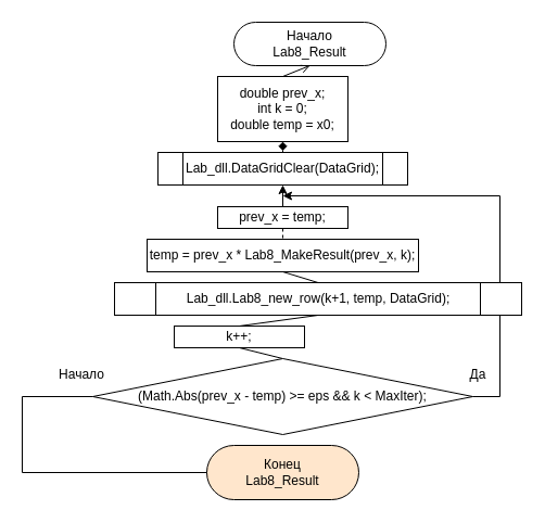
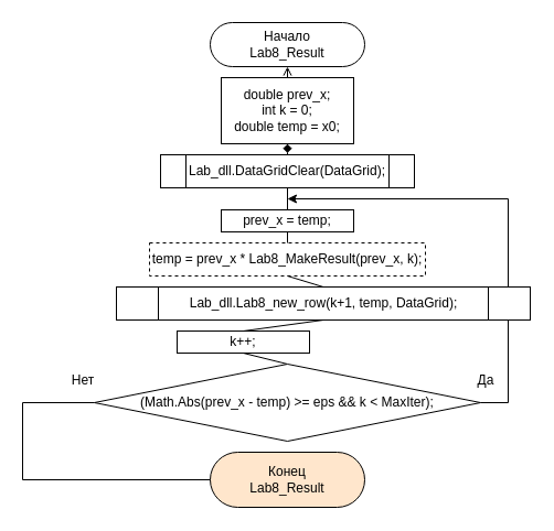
  <mxCell id="0" />
  <mxCell id="1" parent="0" />
- <mxCell id="2" value="Начало&lt;br&gt;Lab8_Result" style="rounded=1;whiteSpace=wrap;html=1;arcSize=50;" parent="1" vertex="1"><mxGeometry x="215" y="20" width="140" height="40" as="geometry" /></mxCell>
+ <mxCell id="2" value="Начало&lt;br&gt;Lab8_Result" style="rounded=1;whiteSpace=wrap;html=1;arcSize=50;" parent="1" vertex="1"><mxGeometry x="190" y="20" width="140" height="40" as="geometry" /></mxCell>
  <mxCell id="3" value="" style="endArrow=open;html=1;rounded=0;entryX=0.5;entryY=1;entryDx=0;entryDy=0;exitX=0.5;exitY=0;exitDx=0;exitDy=0;" parent="1" source="6" target="2" edge="1"><mxGeometry width="50" height="50" relative="1" as="geometry"><mxPoint x="260" y="70" as="sourcePoint" /><mxPoint x="210" y="140" as="targetPoint" /></mxGeometry></mxCell>
  <mxCell id="4" value="Lab_dll.DataGridClear(DataGrid);" style="shape=process;whiteSpace=wrap;html=1;backgroundOutline=1;" parent="1" vertex="1"><mxGeometry x="145" y="140" width="230" height="30" as="geometry" /></mxCell>
  <mxCell id="5" value="" style="endArrow=diamond;html=1;rounded=0;exitX=0.5;exitY=0;exitDx=0;exitDy=0;entryX=0.5;entryY=1;entryDx=0;entryDy=0;" parent="1" source="4" target="6" edge="1"><mxGeometry width="50" height="50" relative="1" as="geometry"><mxPoint x="160" y="160" as="sourcePoint" /><mxPoint x="260" y="100" as="targetPoint" /></mxGeometry></mxCell>
  <mxCell id="6" value="&lt;div style=&quot;border-color: var(--border-color);&quot;&gt;double prev_x;&lt;/div&gt;&lt;div style=&quot;border-color: var(--border-color);&quot;&gt;int k = 0;&lt;/div&gt;&lt;div style=&quot;border-color: var(--border-color);&quot;&gt;&lt;span style=&quot;border-color: var(--border-color);&quot;&gt;double temp = x0;&lt;/span&gt;&lt;/div&gt;" style="rounded=1;whiteSpace=wrap;html=1;arcSize=0;" parent="1" vertex="1"><mxGeometry x="200" y="70" width="120" height="60" as="geometry" /></mxCell>
  <mxCell id="7" value="" style="endArrow=none;html=1;rounded=0;entryX=0.5;entryY=0;entryDx=0;entryDy=0;exitX=0.5;exitY=1;exitDx=0;exitDy=0;" parent="1" source="10" target="9" edge="1"><mxGeometry width="50" height="50" relative="1" as="geometry"><mxPoint x="260" y="280" as="sourcePoint" /><mxPoint x="270" y="80" as="targetPoint" /></mxGeometry></mxCell>
  <mxCell id="8" style="edgeStyle=orthogonalEdgeStyle;rounded=0;orthogonalLoop=1;jettySize=auto;html=1;" parent="1" source="9" edge="1"><mxGeometry relative="1" as="geometry"><mxPoint x="260" y="180" as="targetPoint" /><Array as="points"><mxPoint x="460" y="365" /><mxPoint x="460" y="180" /></Array></mxGeometry></mxCell>
  <mxCell id="9" value="(Math.Abs(prev_x - temp) &amp;gt;= eps &amp;amp;&amp;amp; k &amp;lt; MaxIter);" style="rhombus;whiteSpace=wrap;html=1;" parent="1" vertex="1"><mxGeometry x="85" y="330" width="350" height="70" as="geometry" /></mxCell>
  <mxCell id="10" value="k++;" style="rounded=1;whiteSpace=wrap;html=1;arcSize=0;" parent="1" vertex="1"><mxGeometry x="160" y="300" width="120" height="20" as="geometry" /></mxCell>
- <mxCell id="11" value="temp = prev_x * Lab8_MakeResult(prev_x, k);" style="rounded=1;whiteSpace=wrap;html=1;arcSize=0;" parent="1" vertex="1"><mxGeometry x="135" y="220" width="250" height="30" as="geometry" /></mxCell>
+ <mxCell id="11" value="temp = prev_x * Lab8_MakeResult(prev_x, k);" style="rounded=1;whiteSpace=wrap;html=1;arcSize=0;dashed=1;" parent="1" vertex="1"><mxGeometry x="135" y="220" width="250" height="30" as="geometry" /></mxCell>
  <mxCell id="12" value="" style="endArrow=none;html=1;rounded=0;entryX=0.5;entryY=1;entryDx=0;entryDy=0;exitX=0.5;exitY=0;exitDx=0;exitDy=0;" parent="1" source="13" target="11" edge="1"><mxGeometry width="50" height="50" relative="1" as="geometry"><mxPoint x="260" y="260" as="sourcePoint" /><mxPoint x="310" y="270" as="targetPoint" /></mxGeometry></mxCell>
  <mxCell id="13" value="Lab_dll.Lab8_new_row(k+1, temp, DataGrid);" style="shape=process;whiteSpace=wrap;html=1;backgroundOutline=1;" parent="1" vertex="1"><mxGeometry x="105" y="260" width="375" height="30" as="geometry" /></mxCell>
  <mxCell id="14" value="" style="endArrow=none;html=1;rounded=0;entryX=0.5;entryY=1;entryDx=0;entryDy=0;exitX=0.5;exitY=0;exitDx=0;exitDy=0;" parent="1" source="10" target="13" edge="1"><mxGeometry width="50" height="50" relative="1" as="geometry"><mxPoint x="260" y="320" as="sourcePoint" /><mxPoint x="310" y="270" as="targetPoint" /></mxGeometry></mxCell>
- <mxCell id="15" value="" style="endArrow=none;html=1;rounded=0;entryX=0.5;entryY=0;entryDx=0;entryDy=0;exitX=0.5;exitY=1;exitDx=0;exitDy=0;dashed=1;" parent="1" source="16" target="11" edge="1"><mxGeometry width="50" height="50" relative="1" as="geometry"><mxPoint x="260" y="200" as="sourcePoint" /><mxPoint x="310" y="270" as="targetPoint" /></mxGeometry></mxCell>
+ <mxCell id="15" value="" style="endArrow=none;html=1;rounded=0;entryX=0.5;entryY=0;entryDx=0;entryDy=0;exitX=0.5;exitY=1;exitDx=0;exitDy=0;" parent="1" source="16" target="11" edge="1"><mxGeometry width="50" height="50" relative="1" as="geometry"><mxPoint x="260" y="200" as="sourcePoint" /><mxPoint x="310" y="270" as="targetPoint" /></mxGeometry></mxCell>
  <mxCell id="16" value="prev_x = temp;" style="rounded=1;whiteSpace=wrap;html=1;arcSize=0;" parent="1" vertex="1"><mxGeometry x="200" y="190" width="120" height="20" as="geometry" /></mxCell>
- <mxCell id="17" value="" style="endArrow=classic;html=1;rounded=0;entryX=0.5;entryY=1;entryDx=0;entryDy=0;exitX=0.5;exitY=0;exitDx=0;exitDy=0;" parent="1" source="16" target="4" edge="1"><mxGeometry width="50" height="50" relative="1" as="geometry"><mxPoint x="240" y="340" as="sourcePoint" /><mxPoint x="290" y="290" as="targetPoint" /></mxGeometry></mxCell>
+ <mxCell id="17" value="" style="endArrow=none;html=1;rounded=0;entryX=0.5;entryY=1;entryDx=0;entryDy=0;exitX=0.5;exitY=0;exitDx=0;exitDy=0;" parent="1" source="16" target="4" edge="1"><mxGeometry width="50" height="50" relative="1" as="geometry"><mxPoint x="240" y="340" as="sourcePoint" /><mxPoint x="290" y="290" as="targetPoint" /></mxGeometry></mxCell>
  <mxCell id="18" value="Конец&lt;br style=&quot;border-color: var(--border-color);&quot;&gt;Lab8_Result" style="rounded=1;whiteSpace=wrap;html=1;arcSize=50;fillColor=#ffe6cc;" parent="1" vertex="1"><mxGeometry x="190" y="410" width="140" height="50" as="geometry" /></mxCell>
  <mxCell id="19" value="" style="endArrow=none;html=1;rounded=0;exitX=0;exitY=0.5;exitDx=0;exitDy=0;entryX=0;entryY=0.5;entryDx=0;entryDy=0;" edge="1" parent="1" source="9" target="18"><mxGeometry width="50" height="50" relative="1" as="geometry"><mxPoint x="50" y="370" as="sourcePoint" /><mxPoint x="180" y="440" as="targetPoint" /><Array as="points"><mxPoint x="20" y="365" /><mxPoint x="20" y="435" /></Array></mxGeometry></mxCell>
  <mxCell id="20" value="Да" style="text;html=1;strokeColor=none;fillColor=none;align=center;verticalAlign=middle;whiteSpace=wrap;rounded=0;" vertex="1" parent="1"><mxGeometry x="410" y="330" width="60" height="30" as="geometry" /></mxCell>
- <mxCell id="21" value="Начало" style="text;html=1;strokeColor=none;fillColor=none;align=center;verticalAlign=middle;whiteSpace=wrap;rounded=0;" vertex="1" parent="1"><mxGeometry x="45" y="330" width="60" height="30" as="geometry" /></mxCell>
+ <mxCell id="21" value="Нет" style="text;html=1;strokeColor=none;fillColor=none;align=center;verticalAlign=middle;whiteSpace=wrap;rounded=0;" vertex="1" parent="1"><mxGeometry x="45" y="330" width="60" height="30" as="geometry" /></mxCell>
